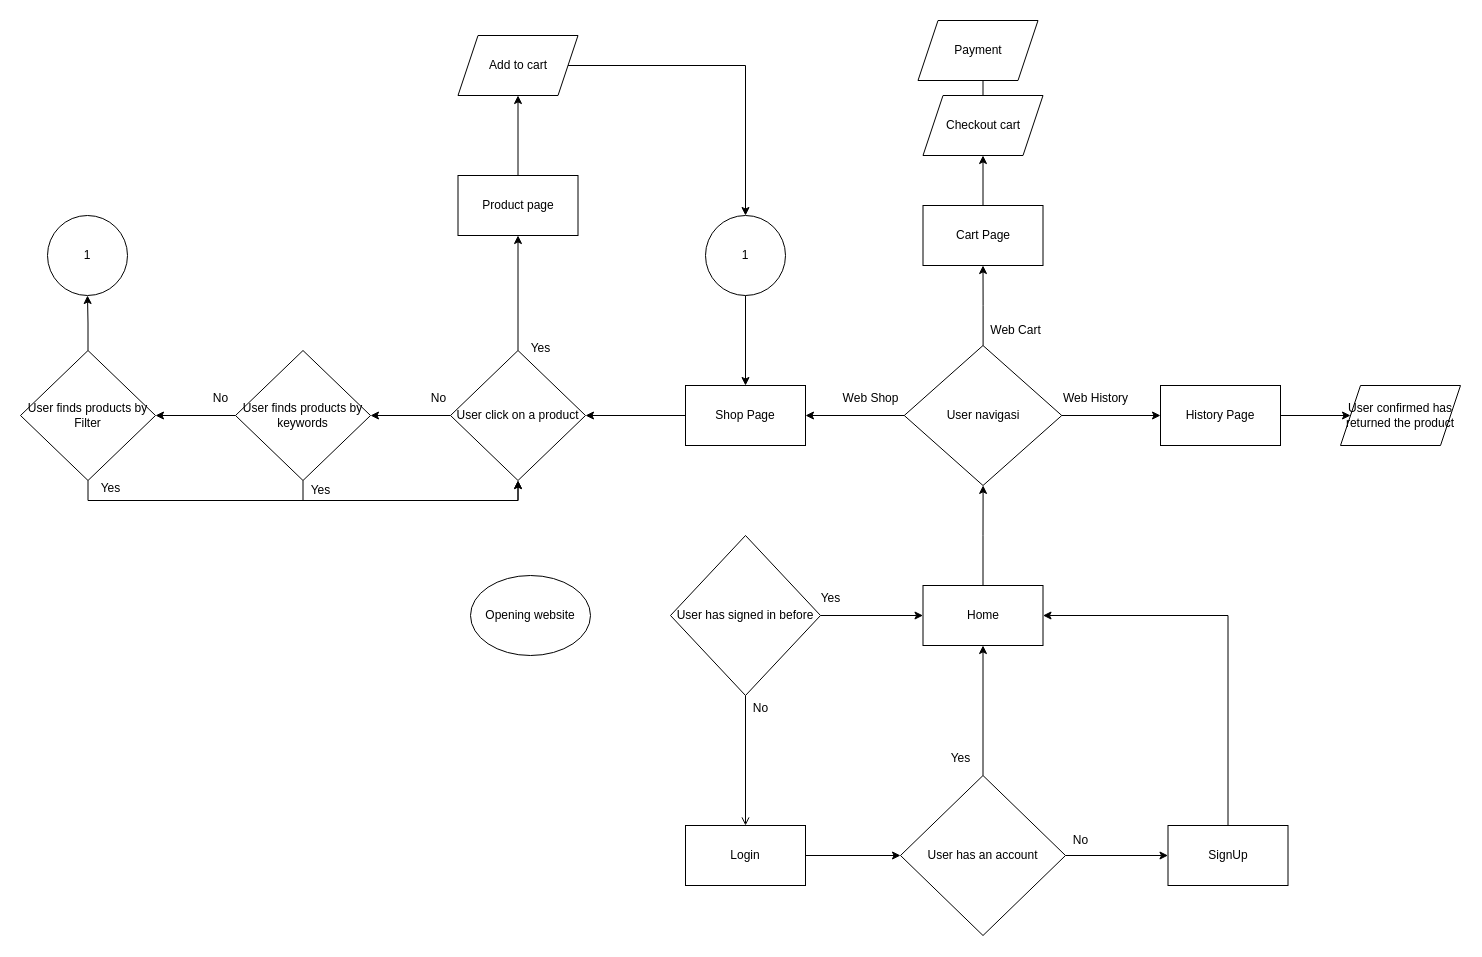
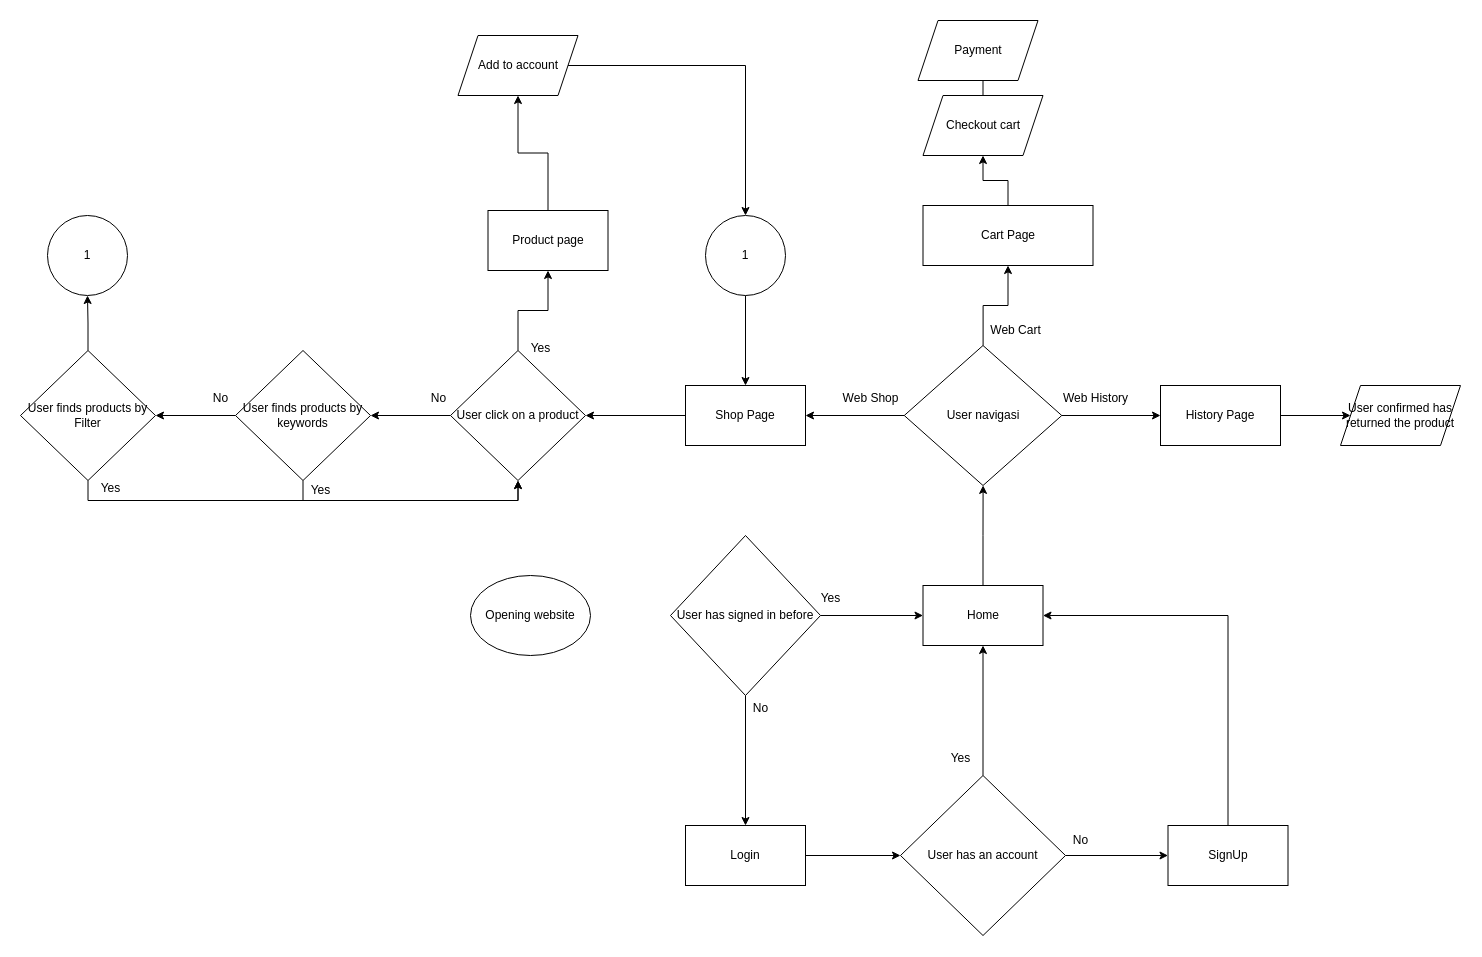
  <mxCell id="0" />
  <mxCell id="1" parent="0" />
  <mxCell id="2" value="Opening website" style="ellipse;whiteSpace=wrap;html=1;" parent="1" vertex="1"><mxGeometry x="470" width="120" height="80" as="geometry" y="575" /></mxCell>
  <mxCell id="3" value="" style="edgeStyle=orthogonalEdgeStyle;rounded=0;orthogonalLoop=1;jettySize=auto;html=1;" parent="1" source="5" target="7" edge="1"><mxGeometry relative="1" as="geometry" /></mxCell>
- <mxCell id="4" value="" style="edgeStyle=orthogonalEdgeStyle;rounded=0;orthogonalLoop=1;jettySize=auto;html=1;endArrow=open;" parent="1" source="5" target="10" edge="1"><mxGeometry relative="1" as="geometry" /></mxCell>
+ <mxCell id="4" value="" style="edgeStyle=orthogonalEdgeStyle;rounded=0;orthogonalLoop=1;jettySize=auto;html=1;" parent="1" source="5" target="10" edge="1"><mxGeometry relative="1" as="geometry" /></mxCell>
  <mxCell id="5" value="User has signed in before" style="rhombus;whiteSpace=wrap;html=1;" parent="1" vertex="1"><mxGeometry x="670" y="535" width="150" height="160" as="geometry" /></mxCell>
  <mxCell id="6" value="" style="edgeStyle=orthogonalEdgeStyle;rounded=0;orthogonalLoop=1;jettySize=auto;html=1;" parent="1" source="7" target="22" edge="1"><mxGeometry relative="1" as="geometry" /></mxCell>
  <mxCell id="7" value="Home" style="whiteSpace=wrap;html=1;" parent="1" vertex="1"><mxGeometry x="922.5" y="585" width="120" height="60" as="geometry" /></mxCell>
  <mxCell id="8" value="Yes" style="text;html=1;align=center;verticalAlign=middle;resizable=0;points=[];autosize=1;strokeColor=none;fillColor=none;" parent="1" vertex="1"><mxGeometry x="810" y="583" width="40" height="30" as="geometry" /></mxCell>
  <mxCell id="9" value="" style="edgeStyle=orthogonalEdgeStyle;rounded=0;orthogonalLoop=1;jettySize=auto;html=1;" parent="1" source="10" target="14" edge="1"><mxGeometry relative="1" as="geometry" /></mxCell>
  <mxCell id="10" value="Login" style="whiteSpace=wrap;html=1;" parent="1" vertex="1"><mxGeometry x="685" y="825" width="120" height="60" as="geometry" /></mxCell>
  <mxCell id="11" value="No" style="text;html=1;align=center;verticalAlign=middle;resizable=0;points=[];autosize=1;strokeColor=none;fillColor=none;" parent="1" vertex="1"><mxGeometry x="740" y="693" width="40" height="30" as="geometry" /></mxCell>
  <mxCell id="12" style="edgeStyle=orthogonalEdgeStyle;rounded=0;orthogonalLoop=1;jettySize=auto;html=1;exitX=0.5;exitY=0;exitDx=0;exitDy=0;entryX=0.5;entryY=1;entryDx=0;entryDy=0;" parent="1" source="14" target="7" edge="1"><mxGeometry relative="1" as="geometry" /></mxCell>
  <mxCell id="13" value="" style="edgeStyle=orthogonalEdgeStyle;rounded=0;orthogonalLoop=1;jettySize=auto;html=1;" parent="1" source="14" target="17" edge="1"><mxGeometry relative="1" as="geometry" /></mxCell>
  <mxCell id="14" value="User has an account" style="rhombus;whiteSpace=wrap;html=1;" parent="1" vertex="1"><mxGeometry x="900" y="775" width="165" height="160" as="geometry" /></mxCell>
  <mxCell id="15" value="Yes" style="text;html=1;align=center;verticalAlign=middle;resizable=0;points=[];autosize=1;strokeColor=none;fillColor=none;" parent="1" vertex="1"><mxGeometry x="940" y="743" width="40" height="30" as="geometry" /></mxCell>
  <mxCell id="16" style="edgeStyle=orthogonalEdgeStyle;rounded=0;orthogonalLoop=1;jettySize=auto;html=1;exitX=0.5;exitY=0;exitDx=0;exitDy=0;entryX=1;entryY=0.5;entryDx=0;entryDy=0;" parent="1" source="17" target="7" edge="1"><mxGeometry relative="1" as="geometry" /></mxCell>
  <mxCell id="17" value="SignUp" style="whiteSpace=wrap;html=1;" parent="1" vertex="1"><mxGeometry x="1167.5" y="825" width="120" height="60" as="geometry" /></mxCell>
  <mxCell id="18" value="No" style="text;html=1;align=center;verticalAlign=middle;resizable=0;points=[];autosize=1;strokeColor=none;fillColor=none;" parent="1" vertex="1"><mxGeometry x="1060" y="825" width="40" height="30" as="geometry" /></mxCell>
  <mxCell id="19" value="" style="edgeStyle=orthogonalEdgeStyle;rounded=0;orthogonalLoop=1;jettySize=auto;html=1;" parent="1" source="22" target="24" edge="1"><mxGeometry relative="1" as="geometry" /></mxCell>
  <mxCell id="20" value="" style="edgeStyle=orthogonalEdgeStyle;rounded=0;orthogonalLoop=1;jettySize=auto;html=1;" parent="1" source="22" target="27" edge="1"><mxGeometry relative="1" as="geometry" /></mxCell>
  <mxCell id="21" value="" style="edgeStyle=orthogonalEdgeStyle;rounded=0;orthogonalLoop=1;jettySize=auto;html=1;" parent="1" source="22" target="30" edge="1"><mxGeometry relative="1" as="geometry" /></mxCell>
  <mxCell id="22" value="User navigasi" style="rhombus;whiteSpace=wrap;html=1;" parent="1" vertex="1"><mxGeometry x="903.75" y="345" width="157.5" height="140" as="geometry" /></mxCell>
  <mxCell id="23" value="" style="edgeStyle=orthogonalEdgeStyle;rounded=0;orthogonalLoop=1;jettySize=auto;html=1;" parent="1" source="24" target="34" edge="1"><mxGeometry relative="1" as="geometry" /></mxCell>
  <mxCell id="24" value="Shop Page" style="whiteSpace=wrap;html=1;" parent="1" vertex="1"><mxGeometry x="685" y="385" width="120" height="60" as="geometry" /></mxCell>
  <mxCell id="25" value="Web Shop" style="text;html=1;align=center;verticalAlign=middle;resizable=0;points=[];autosize=1;strokeColor=none;fillColor=none;" parent="1" vertex="1"><mxGeometry x="830" y="383" width="80" height="30" as="geometry" /></mxCell>
  <mxCell id="26" value="" style="edgeStyle=orthogonalEdgeStyle;rounded=0;orthogonalLoop=1;jettySize=auto;html=1;" edge="1" parent="1" source="27" target="54"><mxGeometry relative="1" as="geometry" /></mxCell>
- <mxCell id="27" value="Cart Page" style="whiteSpace=wrap;html=1;" parent="1" vertex="1"><mxGeometry x="922.5" y="205" width="120" height="60" as="geometry" /></mxCell>
+ <mxCell id="27" value="Cart Page" style="whiteSpace=wrap;html=1;" parent="1" vertex="1"><mxGeometry x="922.5" y="205" width="170" height="60" as="geometry" /></mxCell>
  <mxCell id="28" value="Web Cart" style="text;html=1;align=center;verticalAlign=middle;resizable=0;points=[];autosize=1;strokeColor=none;fillColor=none;" parent="1" vertex="1"><mxGeometry x="980" y="315" width="70" height="30" as="geometry" /></mxCell>
  <mxCell id="29" value="" style="edgeStyle=orthogonalEdgeStyle;rounded=0;orthogonalLoop=1;jettySize=auto;html=1;" edge="1" parent="1" source="30" target="56"><mxGeometry relative="1" as="geometry" /></mxCell>
  <mxCell id="30" value="History Page" style="whiteSpace=wrap;html=1;" parent="1" vertex="1"><mxGeometry x="1160" y="385" width="120" height="60" as="geometry" /></mxCell>
  <mxCell id="31" value="Web History" style="text;html=1;align=center;verticalAlign=middle;resizable=0;points=[];autosize=1;strokeColor=none;fillColor=none;" parent="1" vertex="1"><mxGeometry x="1050" y="383" width="90" height="30" as="geometry" /></mxCell>
  <mxCell id="32" value="" style="edgeStyle=orthogonalEdgeStyle;rounded=0;orthogonalLoop=1;jettySize=auto;html=1;" parent="1" source="34" target="36" edge="1"><mxGeometry relative="1" as="geometry" /></mxCell>
  <mxCell id="33" value="" style="edgeStyle=orthogonalEdgeStyle;rounded=0;orthogonalLoop=1;jettySize=auto;html=1;" parent="1" source="34" target="39" edge="1"><mxGeometry relative="1" as="geometry" /></mxCell>
  <mxCell id="34" value="User click on a product" style="rhombus;whiteSpace=wrap;html=1;" parent="1" vertex="1"><mxGeometry x="450" y="350" width="135" height="130" as="geometry" /></mxCell>
  <mxCell id="35" value="" style="edgeStyle=orthogonalEdgeStyle;rounded=0;orthogonalLoop=1;jettySize=auto;html=1;" parent="1" source="36" target="49" edge="1"><mxGeometry relative="1" as="geometry" /></mxCell>
- <mxCell id="36" value="Product page" style="whiteSpace=wrap;html=1;" parent="1" vertex="1"><mxGeometry x="457.5" y="175" width="120" height="60" as="geometry" /></mxCell>
+ <mxCell id="36" value="Product page" style="whiteSpace=wrap;html=1;" parent="1" vertex="1"><mxGeometry x="487.5" y="210" width="120" height="60" as="geometry" /></mxCell>
  <mxCell id="37" value="" style="edgeStyle=orthogonalEdgeStyle;rounded=0;orthogonalLoop=1;jettySize=auto;html=1;" parent="1" source="39" target="42" edge="1"><mxGeometry relative="1" as="geometry" /></mxCell>
  <mxCell id="38" style="edgeStyle=orthogonalEdgeStyle;rounded=0;orthogonalLoop=1;jettySize=auto;html=1;exitX=0.5;exitY=1;exitDx=0;exitDy=0;entryX=0.5;entryY=1;entryDx=0;entryDy=0;" parent="1" source="39" target="34" edge="1"><mxGeometry relative="1" as="geometry" /></mxCell>
  <mxCell id="39" value="User finds products by keywords" style="rhombus;whiteSpace=wrap;html=1;" parent="1" vertex="1"><mxGeometry x="235" y="350" width="135" height="130" as="geometry" /></mxCell>
  <mxCell id="40" style="edgeStyle=orthogonalEdgeStyle;rounded=0;orthogonalLoop=1;jettySize=auto;html=1;exitX=0.5;exitY=1;exitDx=0;exitDy=0;entryX=0.5;entryY=1;entryDx=0;entryDy=0;" parent="1" source="42" target="34" edge="1"><mxGeometry relative="1" as="geometry" /></mxCell>
  <mxCell id="41" value="" style="edgeStyle=orthogonalEdgeStyle;rounded=0;orthogonalLoop=1;jettySize=auto;html=1;" edge="1" parent="1" source="42" target="50"><mxGeometry relative="1" as="geometry" /></mxCell>
  <mxCell id="42" value="User finds products by Filter" style="rhombus;whiteSpace=wrap;html=1;" parent="1" vertex="1"><mxGeometry x="20" y="350" width="135" height="130" as="geometry" /></mxCell>
  <mxCell id="43" value="Yes" style="text;html=1;align=center;verticalAlign=middle;resizable=0;points=[];autosize=1;strokeColor=none;fillColor=none;" parent="1" vertex="1"><mxGeometry x="520" y="333" width="40" height="30" as="geometry" /></mxCell>
  <mxCell id="44" value="Yes" style="text;html=1;align=center;verticalAlign=middle;resizable=0;points=[];autosize=1;strokeColor=none;fillColor=none;" parent="1" vertex="1"><mxGeometry x="300" y="475" width="40" height="30" as="geometry" /></mxCell>
  <mxCell id="45" value="No" style="text;html=1;align=center;verticalAlign=middle;resizable=0;points=[];autosize=1;strokeColor=none;fillColor=none;" parent="1" vertex="1"><mxGeometry x="417.5" y="383" width="40" height="30" as="geometry" /></mxCell>
  <mxCell id="46" value="No" style="text;html=1;align=center;verticalAlign=middle;resizable=0;points=[];autosize=1;strokeColor=none;fillColor=none;" parent="1" vertex="1"><mxGeometry x="200" y="383" width="40" height="30" as="geometry" /></mxCell>
  <mxCell id="47" value="Yes" style="text;html=1;align=center;verticalAlign=middle;resizable=0;points=[];autosize=1;strokeColor=none;fillColor=none;" parent="1" vertex="1"><mxGeometry x="90" y="473" width="40" height="30" as="geometry" /></mxCell>
  <mxCell id="48" style="edgeStyle=orthogonalEdgeStyle;rounded=0;orthogonalLoop=1;jettySize=auto;html=1;exitX=1;exitY=0.5;exitDx=0;exitDy=0;entryX=0.5;entryY=0;entryDx=0;entryDy=0;" edge="1" parent="1" source="49" target="52"><mxGeometry relative="1" as="geometry" /></mxCell>
- <mxCell id="49" value="Add to cart" style="shape=parallelogram;perimeter=parallelogramPerimeter;whiteSpace=wrap;html=1;fixedSize=1;" parent="1" vertex="1"><mxGeometry x="457.5" y="35" width="120" height="60" as="geometry" /></mxCell>
+ <mxCell id="49" value="Add to account" style="shape=parallelogram;perimeter=parallelogramPerimeter;whiteSpace=wrap;html=1;fixedSize=1;" parent="1" vertex="1"><mxGeometry x="457.5" y="35" width="120" height="60" as="geometry" /></mxCell>
  <mxCell id="50" value="1" style="ellipse;whiteSpace=wrap;html=1;aspect=fixed;" vertex="1" parent="1"><mxGeometry x="47" y="215" width="80" height="80" as="geometry" /></mxCell>
  <mxCell id="51" value="" style="edgeStyle=orthogonalEdgeStyle;rounded=0;orthogonalLoop=1;jettySize=auto;html=1;" edge="1" parent="1" source="52" target="24"><mxGeometry relative="1" as="geometry" /></mxCell>
  <mxCell id="52" value="1" style="ellipse;whiteSpace=wrap;html=1;aspect=fixed;" vertex="1" parent="1"><mxGeometry x="705" y="215" width="80" height="80" as="geometry" /></mxCell>
  <mxCell id="53" value="" style="edgeStyle=orthogonalEdgeStyle;rounded=0;orthogonalLoop=1;jettySize=auto;html=1;" edge="1" parent="1" source="54" target="55"><mxGeometry relative="1" as="geometry" /></mxCell>
  <mxCell id="54" value="Checkout cart" style="shape=parallelogram;perimeter=parallelogramPerimeter;whiteSpace=wrap;html=1;fixedSize=1;" vertex="1" parent="1"><mxGeometry x="922.5" y="95" width="120" height="60" as="geometry" /></mxCell>
  <mxCell id="55" value="Payment" style="shape=parallelogram;perimeter=parallelogramPerimeter;whiteSpace=wrap;html=1;fixedSize=1;" vertex="1" parent="1"><mxGeometry x="917.5" y="20" width="120" height="60" as="geometry" /></mxCell>
  <mxCell id="56" value="User confirmed has returned the product" style="shape=parallelogram;perimeter=parallelogramPerimeter;whiteSpace=wrap;html=1;fixedSize=1;" vertex="1" parent="1"><mxGeometry x="1340" y="385" width="120" height="60" as="geometry" /></mxCell>
